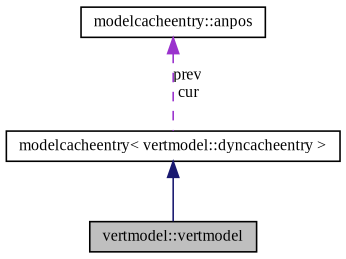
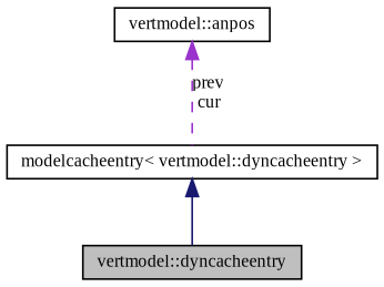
  digraph {
    fontname="Liberation Serif"
    node [color=black fillcolor=white fontname="Liberation Serif" fontsize=10 shape=record style=filled]
    edge [dir=back fontname="Liberation Serif" fontsize=10 labelfontname=FreeSans labelfontsize=10]
-   n1 [fillcolor=grey75 fontcolor=black height=0.2 label="vertmodel::vertmodel" width=0.4]
+   n1 [fillcolor=grey75 fontcolor=black height=0.2 label="vertmodel::dyncacheentry" width=0.4]
    n2 [height=0.2 label="modelcacheentry\< vertmodel::dyncacheentry \>" width=0.4]
-   n3 [height=0.2 label="modelcacheentry::anpos" width=0.4]
+   n3 [height=0.2 label="vertmodel::anpos" width=0.4]
    n2 -> n1 [color=midnightblue style=solid]
    n3 -> n2 [color=darkorchid3 label="prev\ncur" style=dashed]
  }
